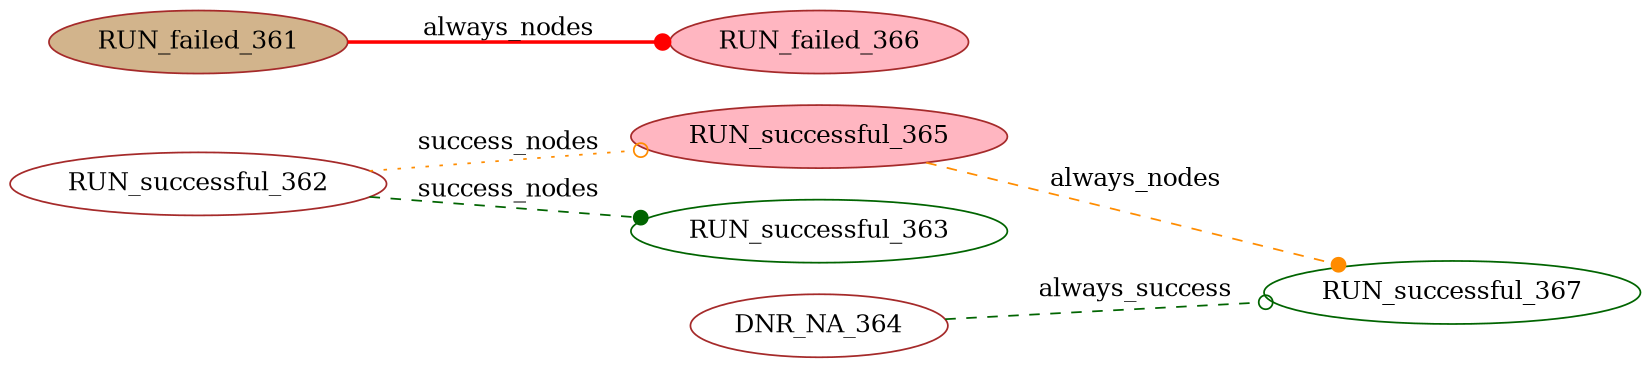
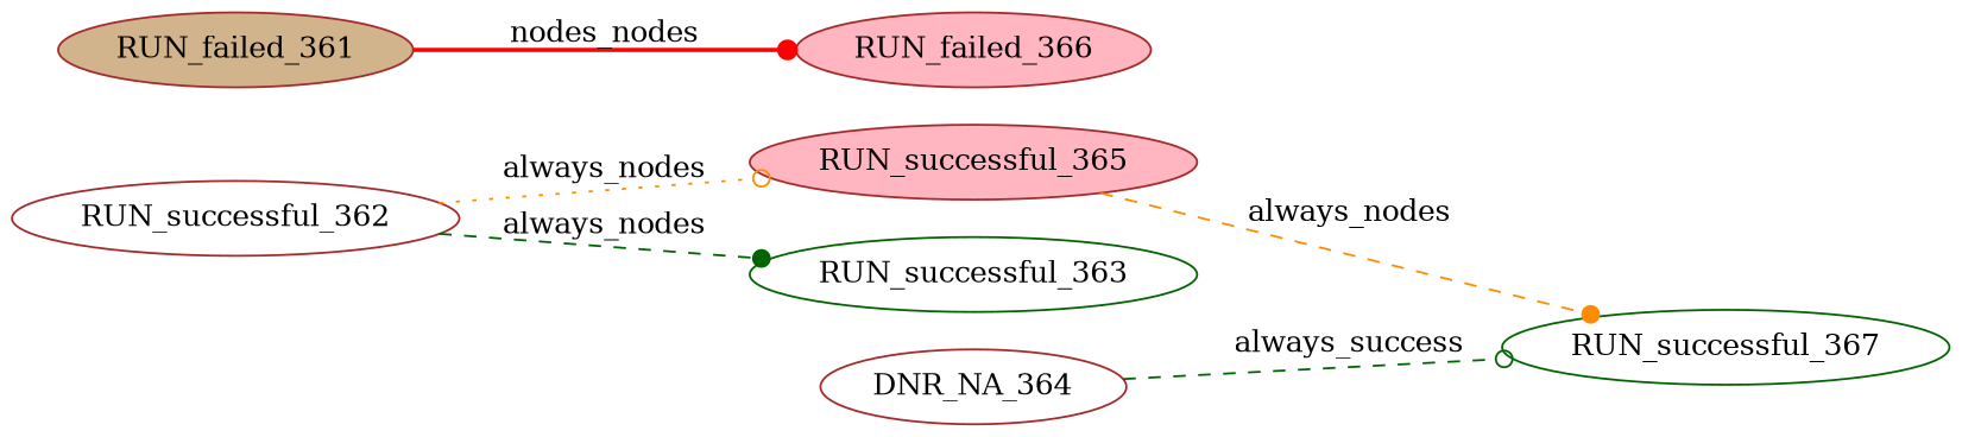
  digraph {
    rankdir=LR
    node [color=brown fillcolor=white style=filled]
    edge [arrowhead=dot color=darkorange style=dashed]
    RUN_successful_367 [color=darkgreen]
    RUN_failed_366 [fillcolor=lightpink]
    RUN_successful_365 [fillcolor=lightpink]
    RUN_successful_363 [color=darkgreen]
    RUN_failed_361 [fillcolor=tan]
    RUN_successful_362
    DNR_NA_364
    RUN_successful_365 -> RUN_successful_367 [label=always_nodes]
-   RUN_failed_361 -> RUN_failed_366 [color=red label=always_nodes style=bold]
-   RUN_successful_362 -> RUN_successful_365 [arrowhead=odot label=success_nodes style=dotted]
-   RUN_successful_362 -> RUN_successful_363 [color=darkgreen label=success_nodes]
+   RUN_failed_361 -> RUN_failed_366 [color=red label=nodes_nodes style=bold]
+   RUN_successful_362 -> RUN_successful_365 [arrowhead=odot label=always_nodes style=dotted]
+   RUN_successful_362 -> RUN_successful_363 [color=darkgreen label=always_nodes]
    DNR_NA_364 -> RUN_successful_367 [arrowhead=odot color=darkgreen label=always_success]
  }
